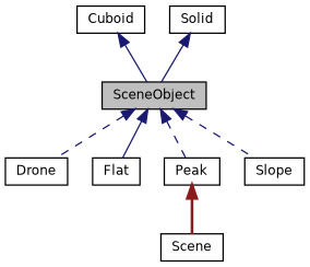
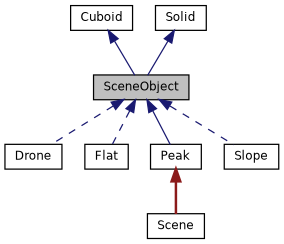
  digraph {
    node [color=black fillcolor=white fontname=Helvetica fontsize=10 shape=record style=filled]
    edge [color=midnightblue dir=back fontname=Helvetica fontsize=10 labelfontname=Helvetica labelfontsize=10 style=dashed]
    n1 [fillcolor=grey75 fontcolor=black height=0.2 label=SceneObject width=0.4]
    n2 [height=0.2 label=Drone width=0.4]
    n3 [height=0.2 label=Flat width=0.4]
    n4 [height=0.2 label=Peak width=0.4]
    n5 [height=0.2 label=Slope width=0.4]
    n6 [height=0.2 label=Scene width=0.4]
    n7 [height=0.2 label=Cuboid width=0.4]
    n8 [height=0.2 label=Solid width=0.4]
    n1 -> n2
-   n1 -> n3 [style=solid]
-   n1 -> n4
+   n1 -> n3
+   n1 -> n4 [style=solid]
    n1 -> n5
    n4 -> n6 [color=firebrick4 style=bold]
    n7 -> n1 [style=solid]
    n8 -> n1 [style=solid]
  }
